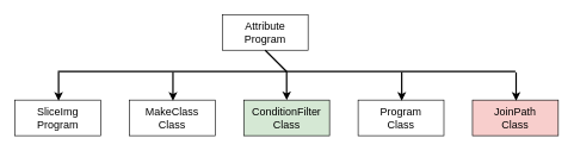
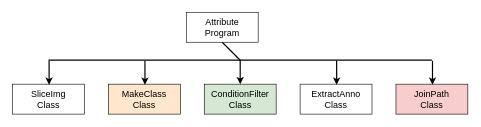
  <mxCell id="0" />
  <mxCell id="1" parent="0" />
  <mxCell id="2" value="&lt;font style=&quot;font-size: 15px&quot;&gt;Attribute&lt;br&gt;Program&lt;/font&gt;" style="rounded=0;whiteSpace=wrap;html=1;" parent="1" vertex="1"><mxGeometry x="310" y="20" width="120" height="50" as="geometry" /></mxCell>
  <mxCell id="3" value="" style="endArrow=none;html=1;rounded=0;fontSize=15;entryX=0.5;entryY=1;entryDx=0;entryDy=0;strokeWidth=2;" edge="1" parent="1" target="2"><mxGeometry width="50" height="50" relative="1" as="geometry"><mxPoint x="400" y="100" as="sourcePoint" /><mxPoint x="400" y="150" as="targetPoint" /></mxGeometry></mxCell>
  <mxCell id="4" value="" style="endArrow=none;html=1;rounded=0;fontSize=15;strokeWidth=2;" edge="1" parent="1"><mxGeometry width="50" height="50" relative="1" as="geometry"><mxPoint x="80" y="100" as="sourcePoint" /><mxPoint x="720" y="100" as="targetPoint" /></mxGeometry></mxCell>
  <mxCell id="5" value="" style="endArrow=classic;html=1;rounded=0;fontSize=15;strokeWidth=2;" edge="1" parent="1"><mxGeometry width="50" height="50" relative="1" as="geometry"><mxPoint x="400" y="100" as="sourcePoint" /><mxPoint x="400" y="140" as="targetPoint" /></mxGeometry></mxCell>
  <mxCell id="6" value="&lt;span style=&quot;font-size: 15px&quot;&gt;ConditionFilter&lt;br&gt;Class&lt;br&gt;&lt;/span&gt;" style="rounded=0;whiteSpace=wrap;html=1;fillColor=#d5e8d4;" vertex="1" parent="1"><mxGeometry x="340" y="140" width="120" height="50" as="geometry" /></mxCell>
- <mxCell id="7" value="&lt;span style=&quot;font-size: 15px&quot;&gt;Program&lt;br&gt;Class&lt;br&gt;&lt;/span&gt;" style="rounded=0;whiteSpace=wrap;html=1;" vertex="1" parent="1"><mxGeometry x="500" y="140" width="120" height="50" as="geometry" /></mxCell>
+ <mxCell id="7" value="&lt;span style=&quot;font-size: 15px&quot;&gt;ExtractAnno&lt;br&gt;Class&lt;br&gt;&lt;/span&gt;" style="rounded=0;whiteSpace=wrap;html=1;" vertex="1" parent="1"><mxGeometry x="500" y="140" width="120" height="50" as="geometry" /></mxCell>
  <mxCell id="8" value="" style="endArrow=classic;html=1;rounded=0;fontSize=15;strokeWidth=2;" edge="1" parent="1"><mxGeometry width="50" height="50" relative="1" as="geometry"><mxPoint x="561" y="101" as="sourcePoint" /><mxPoint x="561" y="141" as="targetPoint" /></mxGeometry></mxCell>
- <mxCell id="9" value="&lt;span style=&quot;font-size: 15px&quot;&gt;MakeClass&lt;br&gt;Class&lt;br&gt;&lt;/span&gt;" style="rounded=0;whiteSpace=wrap;html=1;" vertex="1" parent="1"><mxGeometry x="180" y="140" width="120" height="50" as="geometry" /></mxCell>
+ <mxCell id="9" value="&lt;span style=&quot;font-size: 15px&quot;&gt;MakeClass&lt;br&gt;Class&lt;br&gt;&lt;/span&gt;" style="rounded=0;whiteSpace=wrap;html=1;fillColor=#ffe6cc;" vertex="1" parent="1"><mxGeometry x="180" y="140" width="120" height="50" as="geometry" /></mxCell>
  <mxCell id="10" value="" style="endArrow=classic;html=1;rounded=0;fontSize=15;strokeWidth=2;" edge="1" parent="1"><mxGeometry width="50" height="50" relative="1" as="geometry"><mxPoint x="241" y="101" as="sourcePoint" /><mxPoint x="241" y="141" as="targetPoint" /></mxGeometry></mxCell>
- <mxCell id="11" value="&lt;span style=&quot;font-size: 15px&quot;&gt;SliceImg&lt;br&gt;Program&lt;br&gt;&lt;/span&gt;" style="rounded=0;whiteSpace=wrap;html=1;" vertex="1" parent="1"><mxGeometry x="20" y="140" width="120" height="50" as="geometry" /></mxCell>
+ <mxCell id="11" value="&lt;span style=&quot;font-size: 15px&quot;&gt;SliceImg&lt;br&gt;Class&lt;br&gt;&lt;/span&gt;" style="rounded=0;whiteSpace=wrap;html=1;" vertex="1" parent="1"><mxGeometry x="20" y="140" width="120" height="50" as="geometry" /></mxCell>
  <mxCell id="12" value="" style="endArrow=classic;html=1;rounded=0;fontSize=15;strokeWidth=2;" edge="1" parent="1"><mxGeometry width="50" height="50" relative="1" as="geometry"><mxPoint x="81" y="101" as="sourcePoint" /><mxPoint x="81" y="141" as="targetPoint" /></mxGeometry></mxCell>
  <mxCell id="13" value="&lt;span style=&quot;font-size: 15px&quot;&gt;JoinPath&lt;br&gt;Class&lt;br&gt;&lt;/span&gt;" style="rounded=0;whiteSpace=wrap;html=1;fillColor=#f8cecc;" vertex="1" parent="1"><mxGeometry x="660" y="140" width="120" height="50" as="geometry" /></mxCell>
  <mxCell id="14" value="" style="endArrow=classic;html=1;rounded=0;fontSize=15;strokeWidth=2;" edge="1" parent="1"><mxGeometry width="50" height="50" relative="1" as="geometry"><mxPoint x="721" y="101" as="sourcePoint" /><mxPoint x="721" y="141" as="targetPoint" /></mxGeometry></mxCell>
